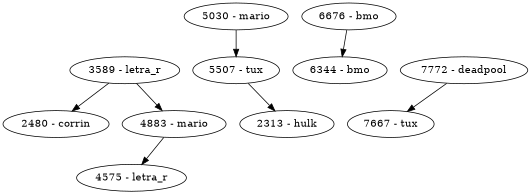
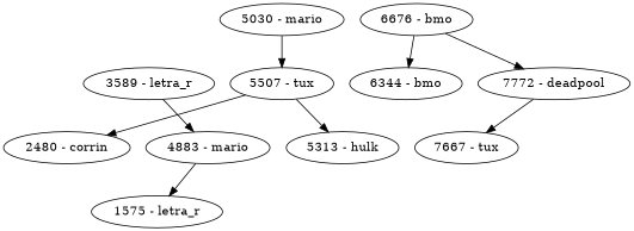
  digraph {
    edge [style=invis]
    x4 [style=invis width=.1]
-   "4575 - letra_r"
+   "4575 - letra_r" [label="1575 - letra_r"]
    "2480 - corrin"
    n4 [label="4883 - mario"]
    x3 [style=invis width=.1]
-   "5313 - hulk" [label="2313 - hulk"]
+   "5313 - hulk"
    "3589 - letra_r"
    n8 [label="5507 - tux"]
    "7667 - tux"
    "6344 - bmo"
    "7772 - deadpool"
    "5030 - mario"
    "6676 - bmo"
    x1 [style=invis width=.1]
    x2 [style=invis width=.1]
    subgraph sub_1 {
      rank=same
      x4
      "4575 - letra_r"
    }
    subgraph sub_2 {
      rank=same
      "2480 - corrin"
      n4
    }
    subgraph sub_3 {
      rank=same
      x3
      "5313 - hulk"
    }
    subgraph sub_4 {
      rank=same
      "3589 - letra_r"
      n8
    }
    subgraph sub_5 {
      rank=same
      x3
      "7667 - tux"
    }
    subgraph sub_6 {
      rank=same
      "6344 - bmo"
      "7772 - deadpool"
    }
    subgraph sub_7 {
      rank=same
      "5030 - mario"
      "6676 - bmo"
    }
    "4575 - letra_r" -> x4
    "2480 - corrin" -> n4
    n4 -> x4
    n4 -> "4575 - letra_r" [style=""]
    "5313 - hulk" -> x3
-   "3589 - letra_r" -> "2480 - corrin" [style=""]
+   n8 -> "2480 - corrin" [style=""]
    "3589 - letra_r" -> n4 [style=""]
    "3589 - letra_r" -> n8
    n8 -> x3
    n8 -> "5313 - hulk" [style=""]
    "7667 - tux" -> x3
    "6344 - bmo" -> "7772 - deadpool"
    "7772 - deadpool" -> x3
    "7772 - deadpool" -> "7667 - tux" [style=""]
    "5030 - mario" -> n8 [style=""]
    "5030 - mario" -> "6676 - bmo"
    "6676 - bmo" -> "6344 - bmo" [style=""]
+   "6676 - bmo" -> "7772 - deadpool" [style=""]
  }
